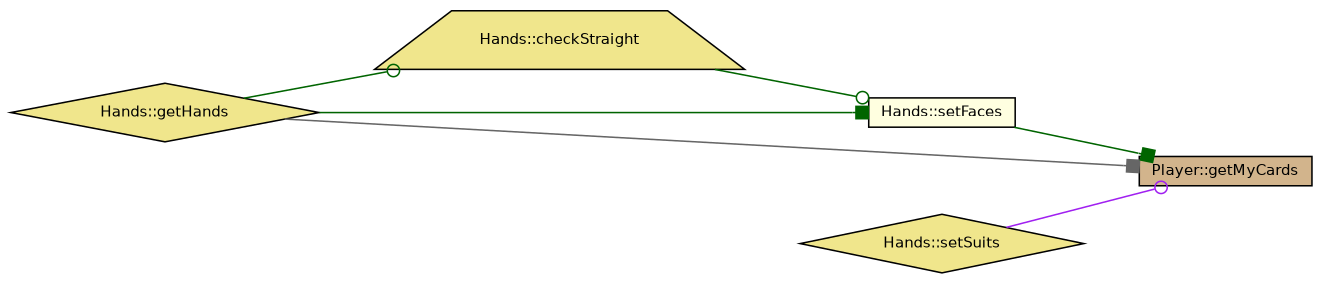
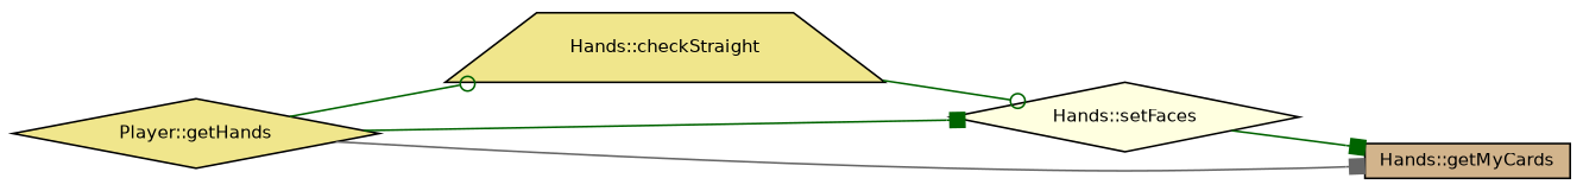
  digraph {
    rankdir=LR
    node [color=black fillcolor=khaki fontname=Helvetica fontsize=10 shape=diamond style=filled]
    edge [arrowhead=odot color=darkgreen fontname=Helvetica fontsize=10 labelfontname=Helvetica labelfontsize=10 style=solid]
-   n1 [fontcolor=black height=0.2 label="Hands::getHands" width=0.4]
+   n1 [fontcolor=black height=0.2 label="Player::getHands" width=0.4]
    n2 [height=0.2 label="Hands::checkStraight" shape=trapezium width=0.4]
-   n3 [fillcolor=tan height=0.2 label="Player::getMyCards" shape=box width=0.4]
-   n4 [fillcolor=lightyellow height=0.2 label="Hands::setFaces" shape=box width=0.4]
-   n5 [height=0.2 label="Hands::setSuits" width=0.4]
+   n3 [fillcolor=tan height=0.2 label="Hands::getMyCards" shape=box width=0.4]
+   n4 [fillcolor=lightyellow height=0.2 label="Hands::setFaces" width=0.4]
    n1 -> n2
    n1 -> n3 [arrowhead=box color=gray40]
    n1 -> n4 [arrowhead=box]
    n2 -> n4
    n4 -> n3 [arrowhead=box]
-   n5 -> n3 [color=purple]
  }
